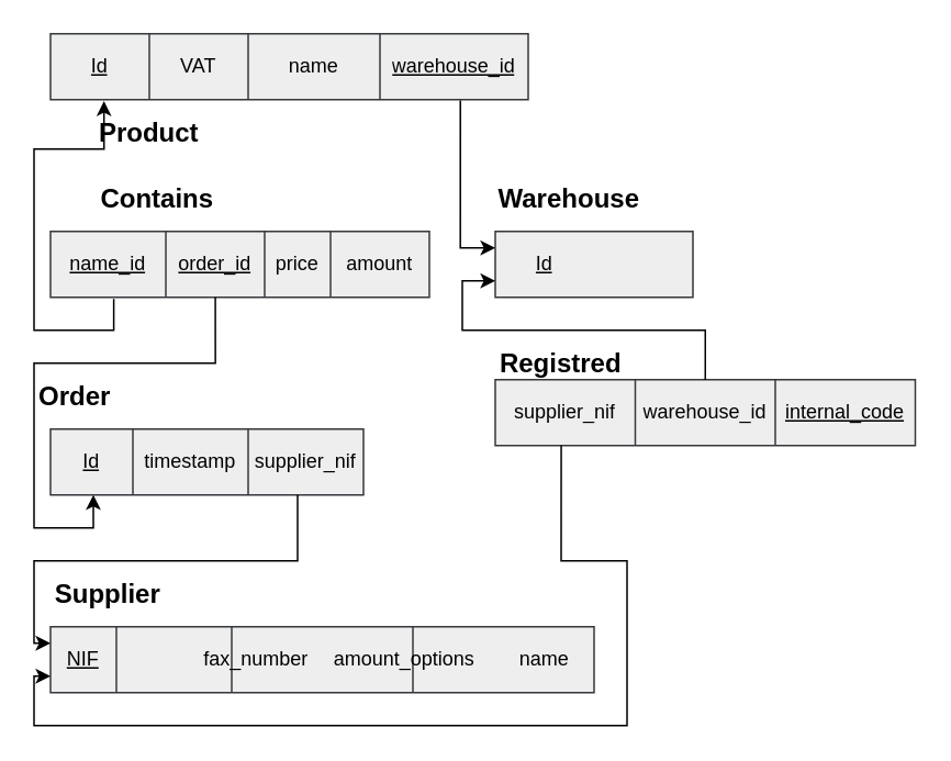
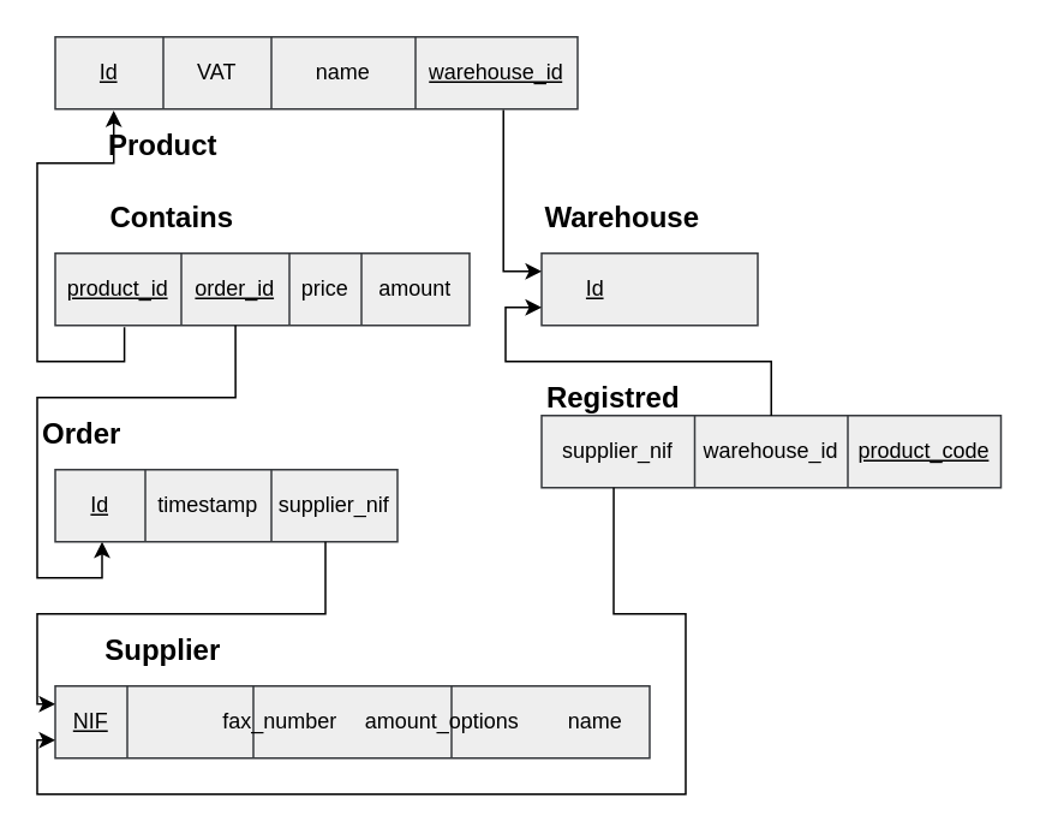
  <mxCell id="0" />
  <mxCell id="1" parent="0" />
  <mxCell id="2" value="" style="shape=table;html=1;whiteSpace=wrap;startSize=0;container=1;collapsible=0;childLayout=tableLayout;fillColor=#eeeeee;strokeColor=#36393d;" parent="1" vertex="1"><mxGeometry x="30" y="20" width="290" height="40" as="geometry" /></mxCell>
  <mxCell id="3" value="" style="shape=partialRectangle;html=1;whiteSpace=wrap;collapsible=0;dropTarget=0;pointerEvents=0;fillColor=none;top=0;left=0;bottom=0;right=0;points=[[0,0.5],[1,0.5]];portConstraint=eastwest;" parent="2" vertex="1"><mxGeometry width="290" height="40" as="geometry" /></mxCell>
  <mxCell id="4" value="&lt;u&gt;Id&lt;/u&gt;" style="shape=partialRectangle;html=1;whiteSpace=wrap;connectable=0;fillColor=none;top=0;left=0;bottom=0;right=0;overflow=hidden;" parent="3" vertex="1"><mxGeometry width="60" height="40" as="geometry" /></mxCell>
  <mxCell id="5" value="VAT" style="shape=partialRectangle;html=1;whiteSpace=wrap;connectable=0;fillColor=none;top=0;left=0;bottom=0;right=0;overflow=hidden;" parent="3" vertex="1"><mxGeometry x="60" width="60" height="40" as="geometry" /></mxCell>
  <mxCell id="6" value="name" style="shape=partialRectangle;html=1;whiteSpace=wrap;connectable=0;fillColor=none;top=0;left=0;bottom=0;right=0;overflow=hidden;" parent="3" vertex="1"><mxGeometry x="120" width="80" height="40" as="geometry" /></mxCell>
  <mxCell id="7" value="warehouse_id" style="shape=partialRectangle;html=1;whiteSpace=wrap;connectable=0;fillColor=none;top=0;left=0;bottom=0;right=0;overflow=hidden;fontStyle=4" parent="3" vertex="1"><mxGeometry x="200" width="90" height="40" as="geometry" /></mxCell>
  <mxCell id="8" value="&lt;span style=&quot;font-size: 16px&quot;&gt;&lt;b&gt;Product&lt;/b&gt;&lt;/span&gt;" style="text;html=1;strokeColor=none;fillColor=none;align=center;verticalAlign=middle;whiteSpace=wrap;rounded=0;" parent="1" vertex="1"><mxGeometry x="60" y="70" width="60" height="20" as="geometry" /></mxCell>
  <mxCell id="9" value="" style="shape=table;html=1;whiteSpace=wrap;startSize=0;container=1;collapsible=0;childLayout=tableLayout;fillColor=#eeeeee;strokeColor=#36393d;" parent="1" vertex="1"><mxGeometry x="300" y="140" width="120" height="40" as="geometry" /></mxCell>
  <mxCell id="10" value="" style="shape=partialRectangle;html=1;whiteSpace=wrap;collapsible=0;dropTarget=0;pointerEvents=0;fillColor=none;top=0;left=0;bottom=0;right=0;points=[[0,0.5],[1,0.5]];portConstraint=eastwest;" parent="9" vertex="1"><mxGeometry width="120" height="40" as="geometry" /></mxCell>
  <mxCell id="11" value="&lt;u&gt;Id&lt;/u&gt;" style="shape=partialRectangle;html=1;whiteSpace=wrap;connectable=0;fillColor=none;top=0;left=0;bottom=0;right=0;overflow=hidden;" parent="10" vertex="1"><mxGeometry width="60" height="40" as="geometry" /></mxCell>
  <mxCell id="12" value="&lt;span style=&quot;font-size: 16px&quot;&gt;&lt;b&gt;Warehouse&lt;/b&gt;&lt;/span&gt;" style="text;html=1;strokeColor=none;fillColor=none;align=center;verticalAlign=middle;whiteSpace=wrap;rounded=0;" parent="1" vertex="1"><mxGeometry x="300" y="110" width="90" height="20" as="geometry" /></mxCell>
  <mxCell id="13" value="" style="shape=table;html=1;whiteSpace=wrap;startSize=0;container=1;collapsible=0;childLayout=tableLayout;fillColor=#eeeeee;strokeColor=#36393d;" parent="1" vertex="1"><mxGeometry x="30" y="380" width="330" height="40" as="geometry" /></mxCell>
  <mxCell id="14" value="" style="shape=partialRectangle;html=1;whiteSpace=wrap;collapsible=0;dropTarget=0;pointerEvents=0;fillColor=none;top=0;left=0;bottom=0;right=0;points=[[0,0.5],[1,0.5]];portConstraint=eastwest;" parent="13" vertex="1"><mxGeometry width="330" height="40" as="geometry" /></mxCell>
  <mxCell id="15" value="&lt;u&gt;NIF&lt;/u&gt;" style="shape=partialRectangle;html=1;whiteSpace=wrap;connectable=0;fillColor=none;top=0;left=0;bottom=0;right=0;overflow=hidden;" parent="14" vertex="1"><mxGeometry width="40" height="40" as="geometry" /></mxCell>
  <mxCell id="16" value="fax_number" style="shape=partialRectangle;html=1;whiteSpace=wrap;connectable=0;fillColor=none;top=0;left=0;bottom=0;right=0;overflow=hidden;" parent="14" vertex="1"><mxGeometry x="90" width="70" height="40" as="geometry" /></mxCell>
  <mxCell id="17" value="amount_options" style="shape=partialRectangle;html=1;whiteSpace=wrap;connectable=0;fillColor=none;top=0;left=0;bottom=0;right=0;overflow=hidden;" parent="14" vertex="1"><mxGeometry x="160" width="110" height="40" as="geometry" /></mxCell>
  <mxCell id="18" value="name" style="shape=partialRectangle;html=1;whiteSpace=wrap;connectable=0;fillColor=none;top=0;left=0;bottom=0;right=0;overflow=hidden;" parent="14" vertex="1"><mxGeometry x="270" width="60" height="40" as="geometry" /></mxCell>
- <mxCell id="19" value="&lt;span style=&quot;font-size: 16px&quot;&gt;&lt;b&gt;Supplier&lt;/b&gt;&lt;/span&gt;" style="text;html=1;strokeColor=none;fillColor=none;align=center;verticalAlign=middle;whiteSpace=wrap;rounded=0;" parent="1" vertex="1"><mxGeometry x="30" y="350" width="70" height="20" as="geometry" /></mxCell>
+ <mxCell id="19" value="&lt;span style=&quot;font-size: 16px&quot;&gt;&lt;b&gt;Supplier&lt;/b&gt;&lt;/span&gt;" style="text;html=1;strokeColor=none;fillColor=none;align=center;verticalAlign=middle;whiteSpace=wrap;rounded=0;" parent="1" vertex="1"><mxGeometry x="55" y="350" width="70" height="20" as="geometry" /></mxCell>
  <mxCell id="20" value="" style="shape=table;html=1;whiteSpace=wrap;startSize=0;container=1;collapsible=0;childLayout=tableLayout;fillColor=#eeeeee;strokeColor=#36393d;" parent="1" vertex="1"><mxGeometry x="30" y="139.97" width="230" height="40" as="geometry" /></mxCell>
  <mxCell id="21" value="" style="shape=partialRectangle;html=1;whiteSpace=wrap;collapsible=0;dropTarget=0;pointerEvents=0;fillColor=none;top=0;left=0;bottom=0;right=0;points=[[0,0.5],[1,0.5]];portConstraint=eastwest;" parent="20" vertex="1"><mxGeometry width="230" height="40" as="geometry" /></mxCell>
- <mxCell id="22" value="&lt;u&gt;name_id&lt;/u&gt;" style="shape=partialRectangle;html=1;whiteSpace=wrap;connectable=0;fillColor=none;top=0;left=0;bottom=0;right=0;overflow=hidden;" parent="21" vertex="1"><mxGeometry width="70" height="40" as="geometry" /></mxCell>
+ <mxCell id="22" value="&lt;u&gt;product_id&lt;/u&gt;" style="shape=partialRectangle;html=1;whiteSpace=wrap;connectable=0;fillColor=none;top=0;left=0;bottom=0;right=0;overflow=hidden;" parent="21" vertex="1"><mxGeometry width="70" height="40" as="geometry" /></mxCell>
  <mxCell id="23" value="order_id" style="shape=partialRectangle;html=1;whiteSpace=wrap;connectable=0;fillColor=none;top=0;left=0;bottom=0;right=0;overflow=hidden;fontStyle=4" parent="21" vertex="1"><mxGeometry x="70" width="60" height="40" as="geometry" /></mxCell>
  <mxCell id="24" value="price" style="shape=partialRectangle;html=1;whiteSpace=wrap;connectable=0;fillColor=none;top=0;left=0;bottom=0;right=0;overflow=hidden;" parent="21" vertex="1"><mxGeometry x="130" width="40" height="40" as="geometry" /></mxCell>
  <mxCell id="25" value="amount" style="shape=partialRectangle;html=1;whiteSpace=wrap;connectable=0;fillColor=none;top=0;left=0;bottom=0;right=0;overflow=hidden;" parent="21" vertex="1"><mxGeometry x="170" width="60" height="40" as="geometry" /></mxCell>
  <mxCell id="26" value="" style="endArrow=classic;html=1;entryX=0.435;entryY=1;entryDx=0;entryDy=0;entryPerimeter=0;edgeStyle=orthogonalEdgeStyle;rounded=0;exitX=0.435;exitY=1;exitDx=0;exitDy=0;exitPerimeter=0;" parent="20" edge="1" source="21"><mxGeometry width="50" height="50" relative="1" as="geometry"><mxPoint x="90" y="30" as="sourcePoint" /><mxPoint x="26" y="160.03" as="targetPoint" /><Array as="points"><mxPoint x="100" y="80" /><mxPoint x="-10" y="80" /><mxPoint x="-10" y="180" /><mxPoint x="26" y="180" /></Array></mxGeometry></mxCell>
  <mxCell id="27" value="&lt;span style=&quot;font-size: 16px&quot;&gt;&lt;b&gt;Contains&lt;/b&gt;&lt;/span&gt;" style="text;html=1;strokeColor=none;fillColor=none;align=center;verticalAlign=middle;whiteSpace=wrap;rounded=0;" parent="1" vertex="1"><mxGeometry x="60" y="109.97" width="70" height="20" as="geometry" /></mxCell>
  <mxCell id="28" value="" style="shape=table;html=1;whiteSpace=wrap;startSize=0;container=1;collapsible=0;childLayout=tableLayout;fillColor=#eeeeee;strokeColor=#36393d;" parent="1" vertex="1"><mxGeometry x="30" y="259.97" width="190" height="40" as="geometry" /></mxCell>
  <mxCell id="29" value="" style="shape=partialRectangle;html=1;whiteSpace=wrap;collapsible=0;dropTarget=0;pointerEvents=0;fillColor=none;top=0;left=0;bottom=0;right=0;points=[[0,0.5],[1,0.5]];portConstraint=eastwest;" parent="28" vertex="1"><mxGeometry width="190" height="40" as="geometry" /></mxCell>
  <mxCell id="30" value="&lt;u&gt;Id&lt;/u&gt;" style="shape=partialRectangle;html=1;whiteSpace=wrap;connectable=0;fillColor=none;top=0;left=0;bottom=0;right=0;overflow=hidden;" parent="29" vertex="1"><mxGeometry width="50" height="40" as="geometry" /></mxCell>
  <mxCell id="31" value="timestamp" style="shape=partialRectangle;html=1;whiteSpace=wrap;connectable=0;fillColor=none;top=0;left=0;bottom=0;right=0;overflow=hidden;" parent="29" vertex="1"><mxGeometry x="50" width="70" height="40" as="geometry" /></mxCell>
  <mxCell id="32" value="supplier_nif" style="shape=partialRectangle;html=1;whiteSpace=wrap;connectable=0;fillColor=none;top=0;left=0;bottom=0;right=0;overflow=hidden;" parent="29" vertex="1"><mxGeometry x="120" width="70" height="40" as="geometry" /></mxCell>
  <mxCell id="33" value="&lt;span style=&quot;font-size: 16px&quot;&gt;&lt;b&gt;Order&lt;/b&gt;&lt;/span&gt;" style="text;html=1;strokeColor=none;fillColor=none;align=center;verticalAlign=middle;whiteSpace=wrap;rounded=0;" parent="1" vertex="1"><mxGeometry x="20" y="229.97" width="50" height="20" as="geometry" /></mxCell>
  <mxCell id="34" value="" style="shape=table;html=1;whiteSpace=wrap;startSize=0;container=1;collapsible=0;childLayout=tableLayout;fillColor=#eeeeee;strokeColor=#36393d;" parent="1" vertex="1"><mxGeometry x="300" y="229.97" width="255" height="40" as="geometry" /></mxCell>
  <mxCell id="35" value="" style="shape=partialRectangle;html=1;whiteSpace=wrap;collapsible=0;dropTarget=0;pointerEvents=0;fillColor=none;top=0;left=0;bottom=0;right=0;points=[[0,0.5],[1,0.5]];portConstraint=eastwest;" parent="34" vertex="1"><mxGeometry width="255" height="40" as="geometry" /></mxCell>
  <mxCell id="36" value="&lt;span&gt;supplier_nif&lt;/span&gt;" style="shape=partialRectangle;html=1;whiteSpace=wrap;connectable=0;fillColor=none;top=0;left=0;bottom=0;right=0;overflow=hidden;fontStyle=0" parent="35" vertex="1"><mxGeometry width="85" height="40" as="geometry" /></mxCell>
  <mxCell id="37" value="&lt;span&gt;&lt;span&gt;warehouse_id&lt;/span&gt;&lt;/span&gt;" style="shape=partialRectangle;html=1;whiteSpace=wrap;connectable=0;fillColor=none;top=0;left=0;bottom=0;right=0;overflow=hidden;fontStyle=0" parent="35" vertex="1"><mxGeometry x="85" width="85" height="40" as="geometry" /></mxCell>
- <mxCell id="38" value="&lt;u&gt;internal_code&lt;/u&gt;" style="shape=partialRectangle;html=1;whiteSpace=wrap;connectable=0;fillColor=none;top=0;left=0;bottom=0;right=0;overflow=hidden;" parent="35" vertex="1"><mxGeometry x="170" width="85" height="40" as="geometry" /></mxCell>
+ <mxCell id="38" value="&lt;u&gt;product_code&lt;/u&gt;" style="shape=partialRectangle;html=1;whiteSpace=wrap;connectable=0;fillColor=none;top=0;left=0;bottom=0;right=0;overflow=hidden;" parent="35" vertex="1"><mxGeometry x="170" width="85" height="40" as="geometry" /></mxCell>
  <mxCell id="39" value="&lt;span style=&quot;font-size: 16px&quot;&gt;&lt;b&gt;Registred&lt;/b&gt;&lt;/span&gt;" style="text;html=1;strokeColor=none;fillColor=none;align=center;verticalAlign=middle;whiteSpace=wrap;rounded=0;" parent="1" vertex="1"><mxGeometry x="300" y="209.97" width="80" height="20" as="geometry" /></mxCell>
  <mxCell id="40" style="edgeStyle=orthogonalEdgeStyle;rounded=0;orthogonalLoop=1;jettySize=auto;html=1;exitX=0;exitY=0.5;exitDx=0;exitDy=0;" parent="1" edge="1"><mxGeometry relative="1" as="geometry"><mxPoint x="30" y="390" as="targetPoint" /><Array as="points"><mxPoint x="180" y="340" /><mxPoint x="20" y="340" /><mxPoint x="20" y="390" /><mxPoint x="30" y="390" /></Array><mxPoint x="180" y="300" as="sourcePoint" /></mxGeometry></mxCell>
  <mxCell id="41" value="" style="endArrow=classic;html=1;entryX=0.112;entryY=1.022;entryDx=0;entryDy=0;entryPerimeter=0;edgeStyle=orthogonalEdgeStyle;rounded=0;exitX=0.167;exitY=1.025;exitDx=0;exitDy=0;exitPerimeter=0;" parent="1" source="21" target="3" edge="1"><mxGeometry width="50" height="50" relative="1" as="geometry"><mxPoint x="340.05" y="190" as="sourcePoint" /><mxPoint x="63" y="70" as="targetPoint" /><Array as="points"><mxPoint x="68" y="181" /><mxPoint x="68" y="200" /><mxPoint x="20" y="200" /><mxPoint x="20" y="90" /><mxPoint x="62" y="90" /></Array></mxGeometry></mxCell>
  <mxCell id="42" style="edgeStyle=orthogonalEdgeStyle;rounded=0;orthogonalLoop=1;jettySize=auto;html=1;exitX=0.157;exitY=1;exitDx=0;exitDy=0;exitPerimeter=0;" parent="1" source="35" edge="1"><mxGeometry relative="1" as="geometry"><Array as="points"><mxPoint x="340" y="340" /><mxPoint x="380" y="340" /><mxPoint x="380" y="440" /><mxPoint x="20" y="440" /><mxPoint x="20" y="410" /><mxPoint x="30" y="410" /></Array><mxPoint x="30" y="410" as="targetPoint" /></mxGeometry></mxCell>
  <mxCell id="43" style="edgeStyle=orthogonalEdgeStyle;rounded=0;orthogonalLoop=1;jettySize=auto;html=1;exitX=0.5;exitY=0.004;exitDx=0;exitDy=0;exitPerimeter=0;" parent="1" source="35" edge="1"><mxGeometry relative="1" as="geometry"><mxPoint x="300" y="170" as="targetPoint" /><Array as="points"><mxPoint x="427" y="200" /><mxPoint x="280" y="200" /><mxPoint x="280" y="170" /><mxPoint x="300" y="170" /></Array><mxPoint x="437" y="218" as="sourcePoint" /></mxGeometry></mxCell>
  <mxCell id="44" style="edgeStyle=orthogonalEdgeStyle;rounded=0;orthogonalLoop=1;jettySize=auto;html=1;exitX=0.858;exitY=1.011;exitDx=0;exitDy=0;exitPerimeter=0;" parent="1" source="3" edge="1"><mxGeometry relative="1" as="geometry"><Array as="points"><mxPoint x="279" y="150" /><mxPoint x="300" y="150" /></Array><mxPoint x="300" y="150" as="targetPoint" /></mxGeometry></mxCell>
